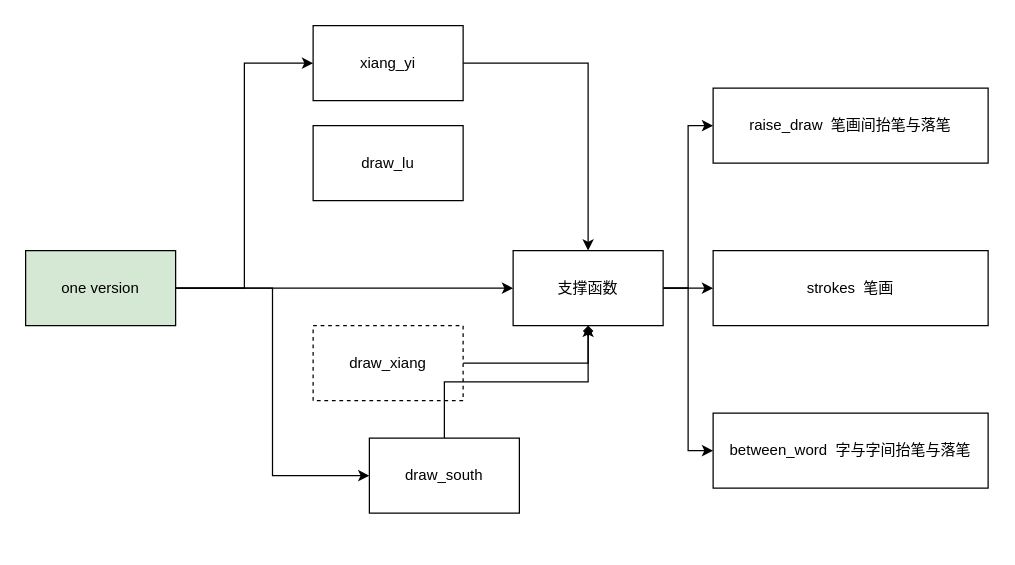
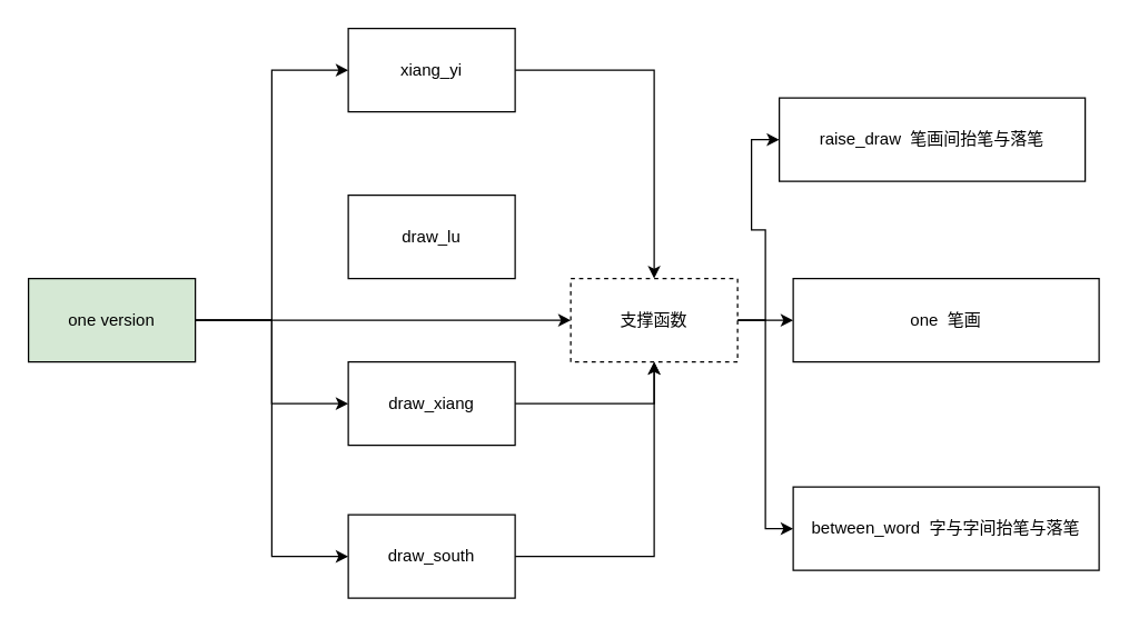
  <mxCell id="0" />
  <mxCell id="1" parent="0" />
  <mxCell id="2" style="edgeStyle=orthogonalEdgeStyle;rounded=0;orthogonalLoop=1;jettySize=auto;html=1;entryX=0;entryY=0.5;entryDx=0;entryDy=0;" edge="1" parent="1" source="6" target="8"><mxGeometry relative="1" as="geometry" /></mxCell>
  <mxCell id="3" style="edgeStyle=orthogonalEdgeStyle;rounded=0;orthogonalLoop=1;jettySize=auto;html=1;" edge="1" parent="1" source="6" target="20"><mxGeometry relative="1" as="geometry" /></mxCell>
+ <mxCell id="4" style="edgeStyle=orthogonalEdgeStyle;rounded=0;orthogonalLoop=1;jettySize=auto;html=1;entryX=0;entryY=0.5;entryDx=0;entryDy=0;" edge="1" parent="1" source="6" target="11"><mxGeometry relative="1" as="geometry" /></mxCell>
  <mxCell id="5" style="edgeStyle=orthogonalEdgeStyle;rounded=0;orthogonalLoop=1;jettySize=auto;html=1;entryX=0;entryY=0.5;entryDx=0;entryDy=0;" edge="1" parent="1" source="6" target="13"><mxGeometry relative="1" as="geometry" /></mxCell>
  <mxCell id="6" value="one version" style="rounded=0;whiteSpace=wrap;html=1;fillColor=#d5e8d4;" vertex="1" parent="1"><mxGeometry x="20" y="200" width="120" height="60" as="geometry" /></mxCell>
  <mxCell id="7" style="edgeStyle=orthogonalEdgeStyle;rounded=0;orthogonalLoop=1;jettySize=auto;html=1;exitX=1;exitY=0.5;exitDx=0;exitDy=0;" edge="1" parent="1" source="8" target="20"><mxGeometry relative="1" as="geometry"><mxPoint x="430" y="190" as="targetPoint" /></mxGeometry></mxCell>
  <mxCell id="8" value="xiang_yi" style="rounded=0;whiteSpace=wrap;html=1;" vertex="1" parent="1"><mxGeometry x="250" y="20" width="120" height="60" as="geometry" /></mxCell>
- <mxCell id="9" value="draw_lu" style="rounded=0;whiteSpace=wrap;html=1;" vertex="1" parent="1"><mxGeometry x="250" y="100" width="120" height="60" as="geometry" /></mxCell>
- <mxCell id="10" style="edgeStyle=orthogonalEdgeStyle;rounded=0;orthogonalLoop=1;jettySize=auto;html=1;entryX=0.5;entryY=1;entryDx=0;entryDy=0;endArrow=diamond;" edge="1" parent="1" source="11" target="20"><mxGeometry relative="1" as="geometry" /></mxCell>
- <mxCell id="11" value="draw_xiang" style="rounded=0;whiteSpace=wrap;html=1;dashed=1;" vertex="1" parent="1"><mxGeometry x="250" y="260" width="120" height="60" as="geometry" /></mxCell>
+ <mxCell id="9" value="draw_lu" style="rounded=0;whiteSpace=wrap;html=1;" vertex="1" parent="1"><mxGeometry x="250" y="140" width="120" height="60" as="geometry" /></mxCell>
+ <mxCell id="10" style="edgeStyle=orthogonalEdgeStyle;rounded=0;orthogonalLoop=1;jettySize=auto;html=1;entryX=0.5;entryY=1;entryDx=0;entryDy=0;" edge="1" parent="1" source="11" target="20"><mxGeometry relative="1" as="geometry" /></mxCell>
+ <mxCell id="11" value="draw_xiang" style="rounded=0;whiteSpace=wrap;html=1;" vertex="1" parent="1"><mxGeometry x="250" y="260" width="120" height="60" as="geometry" /></mxCell>
  <mxCell id="12" style="edgeStyle=orthogonalEdgeStyle;rounded=0;orthogonalLoop=1;jettySize=auto;html=1;entryX=0.5;entryY=1;entryDx=0;entryDy=0;" edge="1" parent="1" source="13" target="20"><mxGeometry relative="1" as="geometry" /></mxCell>
- <mxCell id="13" value="draw_south" style="rounded=0;whiteSpace=wrap;html=1;" vertex="1" parent="1"><mxGeometry x="295" y="350" width="120" height="60" as="geometry" /></mxCell>
- <mxCell id="14" value="raise_draw&amp;nbsp; 笔画间抬笔与落笔" style="rounded=0;whiteSpace=wrap;html=1;" vertex="1" parent="1"><mxGeometry x="570" y="70" width="220" height="60" as="geometry" /></mxCell>
- <mxCell id="15" value="strokes&amp;nbsp; 笔画" style="rounded=0;whiteSpace=wrap;html=1;" vertex="1" parent="1"><mxGeometry x="570" y="200" width="220" height="60" as="geometry" /></mxCell>
- <mxCell id="16" value="between_word&amp;nbsp; 字与字间抬笔与落笔" style="rounded=0;whiteSpace=wrap;html=1;" vertex="1" parent="1"><mxGeometry x="570" y="330" width="220" height="60" as="geometry" /></mxCell>
+ <mxCell id="13" value="draw_south" style="rounded=0;whiteSpace=wrap;html=1;" vertex="1" parent="1"><mxGeometry x="250" y="370" width="120" height="60" as="geometry" /></mxCell>
+ <mxCell id="14" value="raise_draw&amp;nbsp; 笔画间抬笔与落笔" style="rounded=0;whiteSpace=wrap;html=1;" vertex="1" parent="1"><mxGeometry x="560" y="70" width="220" height="60" as="geometry" /></mxCell>
+ <mxCell id="15" value="one&amp;nbsp; 笔画" style="rounded=0;whiteSpace=wrap;html=1;" vertex="1" parent="1"><mxGeometry x="570" y="200" width="220" height="60" as="geometry" /></mxCell>
+ <mxCell id="16" value="between_word&amp;nbsp; 字与字间抬笔与落笔" style="rounded=0;whiteSpace=wrap;html=1;" vertex="1" parent="1"><mxGeometry x="570" y="350" width="220" height="60" as="geometry" /></mxCell>
  <mxCell id="17" style="edgeStyle=orthogonalEdgeStyle;rounded=0;orthogonalLoop=1;jettySize=auto;html=1;exitX=1;exitY=0.5;exitDx=0;exitDy=0;entryX=0;entryY=0.5;entryDx=0;entryDy=0;" edge="1" parent="1" source="20" target="15"><mxGeometry relative="1" as="geometry" /></mxCell>
  <mxCell id="18" style="edgeStyle=orthogonalEdgeStyle;rounded=0;orthogonalLoop=1;jettySize=auto;html=1;exitX=1;exitY=0.5;exitDx=0;exitDy=0;entryX=0;entryY=0.5;entryDx=0;entryDy=0;" edge="1" parent="1" source="20" target="14"><mxGeometry relative="1" as="geometry" /></mxCell>
  <mxCell id="19" style="edgeStyle=orthogonalEdgeStyle;rounded=0;orthogonalLoop=1;jettySize=auto;html=1;exitX=1;exitY=0.5;exitDx=0;exitDy=0;entryX=0;entryY=0.5;entryDx=0;entryDy=0;" edge="1" parent="1" source="20" target="16"><mxGeometry relative="1" as="geometry" /></mxCell>
- <mxCell id="20" value="支撑函数" style="rounded=0;whiteSpace=wrap;html=1;" vertex="1" parent="1"><mxGeometry x="410" y="200" width="120" height="60" as="geometry" /></mxCell>
+ <mxCell id="20" value="支撑函数" style="rounded=0;whiteSpace=wrap;html=1;dashed=1;" vertex="1" parent="1"><mxGeometry x="410" y="200" width="120" height="60" as="geometry" /></mxCell>
